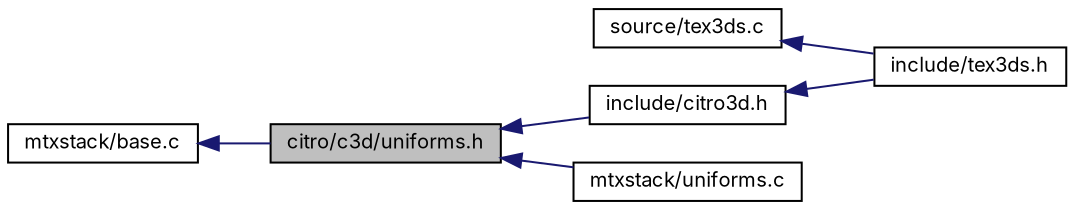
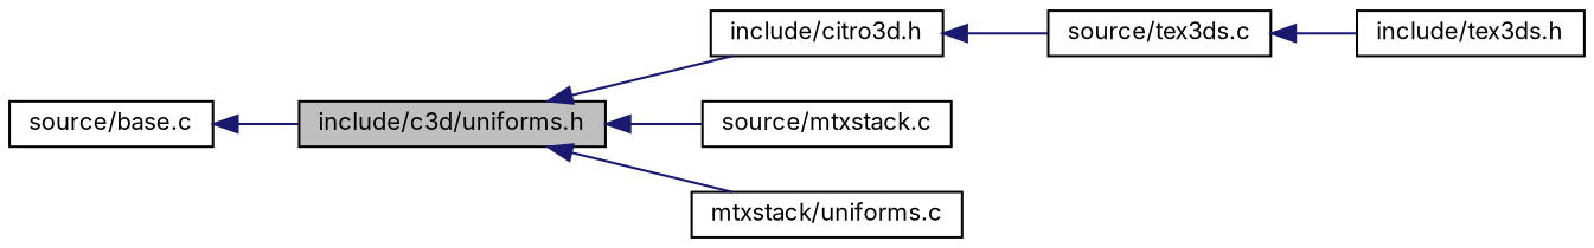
  digraph {
    fontname=Inter
    rankdir=LR
    node [color=black fillcolor=white fontname=Inter fontsize=10 shape=record style=filled]
    edge [color=midnightblue dir=back fontname=Inter fontsize=10 labelfontname=Helvetica labelfontsize=10 style=solid]
-   n1 [fillcolor=grey75 fontcolor=black height=0.2 label="citro/c3d/uniforms.h" width=0.4]
+   n1 [fillcolor=grey75 fontcolor=black height=0.2 label="include/c3d/uniforms.h" width=0.4]
    n2 [height=0.2 label="include/citro3d.h" width=0.4]
+   n3 [height=0.2 label="source/mtxstack.c" width=0.4]
    n4 [height=0.2 label="mtxstack/uniforms.c" width=0.4]
    n5 [height=0.2 label="include/tex3ds.h" width=0.4]
-   n6 [height=0.2 label="mtxstack/base.c" width=0.4]
+   n6 [height=0.2 label="source/base.c" width=0.4]
    n7 [height=0.2 label="source/tex3ds.c" width=0.4]
    n1 -> n2
+   n1 -> n3
    n1 -> n4
-   n2 -> n5
+   n2 -> n7
    n6 -> n1
    n7 -> n5
  }
